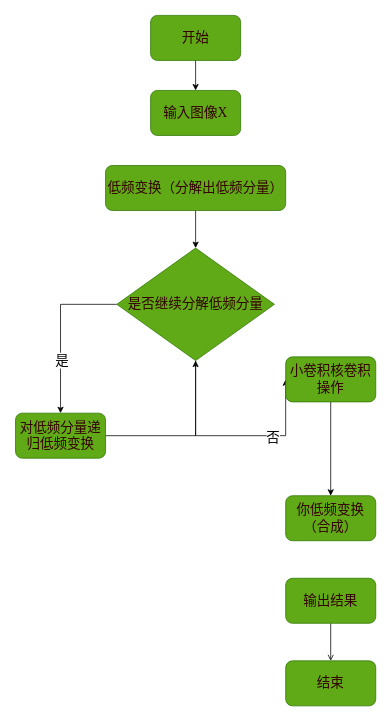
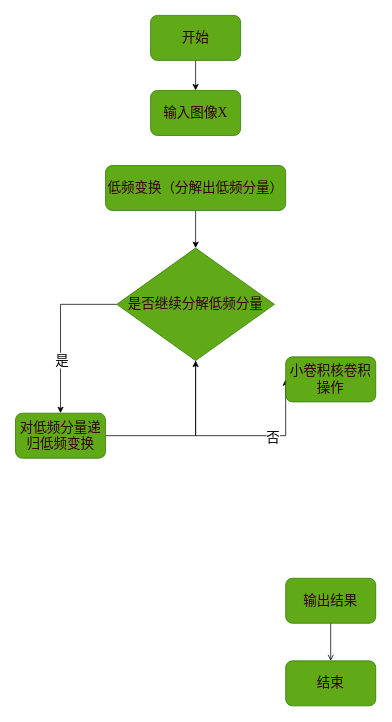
  <mxCell id="0" />
  <mxCell id="1" parent="0" />
  <mxCell id="2" style="edgeStyle=orthogonalEdgeStyle;rounded=0;orthogonalLoop=1;jettySize=auto;html=1;exitX=0.5;exitY=1;exitDx=0;exitDy=0;entryX=0.5;entryY=0;entryDx=0;entryDy=0;" edge="1" parent="1" source="3" target="4"><mxGeometry relative="1" as="geometry" /></mxCell>
  <mxCell id="3" value="&lt;font style=&quot;font-size: 18px; color: rgb(51, 0, 0);&quot; face=&quot;Times New Roman&quot;&gt;开始&lt;/font&gt;" style="rounded=1;whiteSpace=wrap;html=1;fillColor=#60a917;strokeColor=#2D7600;fontColor=#ffffff;" vertex="1" parent="1"><mxGeometry x="200" y="20" width="120" height="60" as="geometry" /></mxCell>
  <mxCell id="4" value="&lt;font style=&quot;font-size: 18px; color: rgb(51, 0, 0);&quot; face=&quot;Times New Roman&quot;&gt;输入图像X&lt;/font&gt;" style="rounded=1;whiteSpace=wrap;html=1;fillColor=#60a917;strokeColor=#2D7600;fontColor=#ffffff;" vertex="1" parent="1"><mxGeometry x="200" y="120" width="120" height="60" as="geometry" /></mxCell>
  <mxCell id="5" style="edgeStyle=orthogonalEdgeStyle;rounded=0;orthogonalLoop=1;jettySize=auto;html=1;exitX=0.5;exitY=1;exitDx=0;exitDy=0;entryX=0.5;entryY=0;entryDx=0;entryDy=0;" edge="1" parent="1" source="6" target="11"><mxGeometry relative="1" as="geometry" /></mxCell>
  <mxCell id="6" value="&lt;font face=&quot;Times New Roman&quot; color=&quot;#330000&quot;&gt;&lt;span style=&quot;font-size: 18px;&quot;&gt;低频变换（分解出低频分量）&lt;/span&gt;&lt;/font&gt;" style="rounded=1;whiteSpace=wrap;html=1;fillColor=#60a917;strokeColor=#2D7600;fontColor=#ffffff;" vertex="1" parent="1"><mxGeometry x="140" y="220" width="240" height="60" as="geometry" /></mxCell>
  <mxCell id="7" style="edgeStyle=orthogonalEdgeStyle;rounded=0;orthogonalLoop=1;jettySize=auto;html=1;entryX=0;entryY=0.5;entryDx=0;entryDy=0;" edge="1" parent="1" source="11" target="15"><mxGeometry relative="1" as="geometry"><mxPoint x="316" y="680" as="targetPoint" /><Array as="points"><mxPoint x="260" y="580" /></Array></mxGeometry></mxCell>
  <mxCell id="8" value="&lt;font style=&quot;font-size: 18px;&quot; face=&quot;Times New Roman&quot;&gt;否&lt;/font&gt;" style="edgeLabel;html=1;align=center;verticalAlign=middle;resizable=0;points=[];" vertex="1" connectable="0" parent="7"><mxGeometry x="0.37" y="-2" relative="1" as="geometry"><mxPoint as="offset" /></mxGeometry></mxCell>
  <mxCell id="9" style="edgeStyle=orthogonalEdgeStyle;rounded=0;orthogonalLoop=1;jettySize=auto;html=1;entryX=0.5;entryY=0;entryDx=0;entryDy=0;" edge="1" parent="1" source="11" target="13"><mxGeometry relative="1" as="geometry" /></mxCell>
  <mxCell id="10" value="&lt;font style=&quot;font-size: 18px;&quot; face=&quot;Times New Roman&quot;&gt;是&lt;/font&gt;" style="edgeLabel;html=1;align=center;verticalAlign=middle;resizable=0;points=[];" vertex="1" connectable="0" parent="9"><mxGeometry x="0.354" y="1" relative="1" as="geometry"><mxPoint as="offset" /></mxGeometry></mxCell>
  <mxCell id="11" value="&lt;font face=&quot;Times New Roman&quot; style=&quot;font-size: 18px; color: light-dark(rgb(51, 0, 0), rgb(237, 237, 237));&quot;&gt;是否继续分解低频分量&lt;/font&gt;" style="rhombus;whiteSpace=wrap;html=1;fillColor=#60a917;fontColor=#ffffff;strokeColor=#2D7600;" vertex="1" parent="1"><mxGeometry x="155" y="330" width="210" height="150" as="geometry" /></mxCell>
  <mxCell id="12" style="edgeStyle=orthogonalEdgeStyle;rounded=0;orthogonalLoop=1;jettySize=auto;html=1;exitX=1;exitY=0.5;exitDx=0;exitDy=0;entryX=0.5;entryY=1;entryDx=0;entryDy=0;" edge="1" parent="1" source="13" target="11"><mxGeometry relative="1" as="geometry" /></mxCell>
  <mxCell id="13" value="&lt;font style=&quot;font-size: 18px; color: rgb(51, 0, 0);&quot; face=&quot;Times New Roman&quot;&gt;对低频分量递归低频变换&lt;/font&gt;" style="rounded=1;whiteSpace=wrap;html=1;fillColor=#60a917;strokeColor=#2D7600;fontColor=#ffffff;" vertex="1" parent="1"><mxGeometry x="20" y="550" width="120" height="60" as="geometry" /></mxCell>
- <mxCell id="14" style="edgeStyle=orthogonalEdgeStyle;rounded=0;orthogonalLoop=1;jettySize=auto;html=1;" edge="1" parent="1" source="15" target="16"><mxGeometry relative="1" as="geometry" /></mxCell>
  <mxCell id="15" value="&lt;font style=&quot;font-size: 18px; color: rgb(51, 0, 0);&quot; face=&quot;Times New Roman&quot;&gt;小卷积核卷积操作&lt;/font&gt;" style="rounded=1;whiteSpace=wrap;html=1;fillColor=#60a917;strokeColor=#2D7600;fontColor=#ffffff;" vertex="1" parent="1"><mxGeometry x="380" y="475" width="120" height="60" as="geometry" /></mxCell>
- <mxCell id="16" value="&lt;font style=&quot;font-size: 18px; color: rgb(51, 0, 0);&quot; face=&quot;Times New Roman&quot;&gt;你低频变换（合成）&lt;/font&gt;" style="rounded=1;whiteSpace=wrap;html=1;fillColor=#60a917;strokeColor=#2D7600;fontColor=#ffffff;" vertex="1" parent="1"><mxGeometry x="380" y="660" width="120" height="60" as="geometry" /></mxCell>
  <mxCell id="17" style="edgeStyle=orthogonalEdgeStyle;rounded=0;orthogonalLoop=1;jettySize=auto;html=1;exitX=0.5;exitY=1;exitDx=0;exitDy=0;entryX=0.5;entryY=0;entryDx=0;entryDy=0;endArrow=open;" edge="1" parent="1" source="18" target="19"><mxGeometry relative="1" as="geometry" /></mxCell>
  <mxCell id="18" value="&lt;font style=&quot;font-size: 18px; color: rgb(51, 0, 0);&quot; face=&quot;Times New Roman&quot;&gt;输出结果&lt;/font&gt;" style="rounded=1;whiteSpace=wrap;html=1;fillColor=#60a917;strokeColor=#2D7600;fontColor=#ffffff;" vertex="1" parent="1"><mxGeometry x="380" y="770" width="120" height="60" as="geometry" /></mxCell>
  <mxCell id="19" value="&lt;font style=&quot;font-size: 18px; color: rgb(51, 0, 0);&quot; face=&quot;Times New Roman&quot;&gt;结束&lt;/font&gt;" style="rounded=1;whiteSpace=wrap;html=1;fillColor=#60a917;strokeColor=#2D7600;fontColor=#ffffff;" vertex="1" parent="1"><mxGeometry x="380" y="880" width="120" height="60" as="geometry" /></mxCell>
